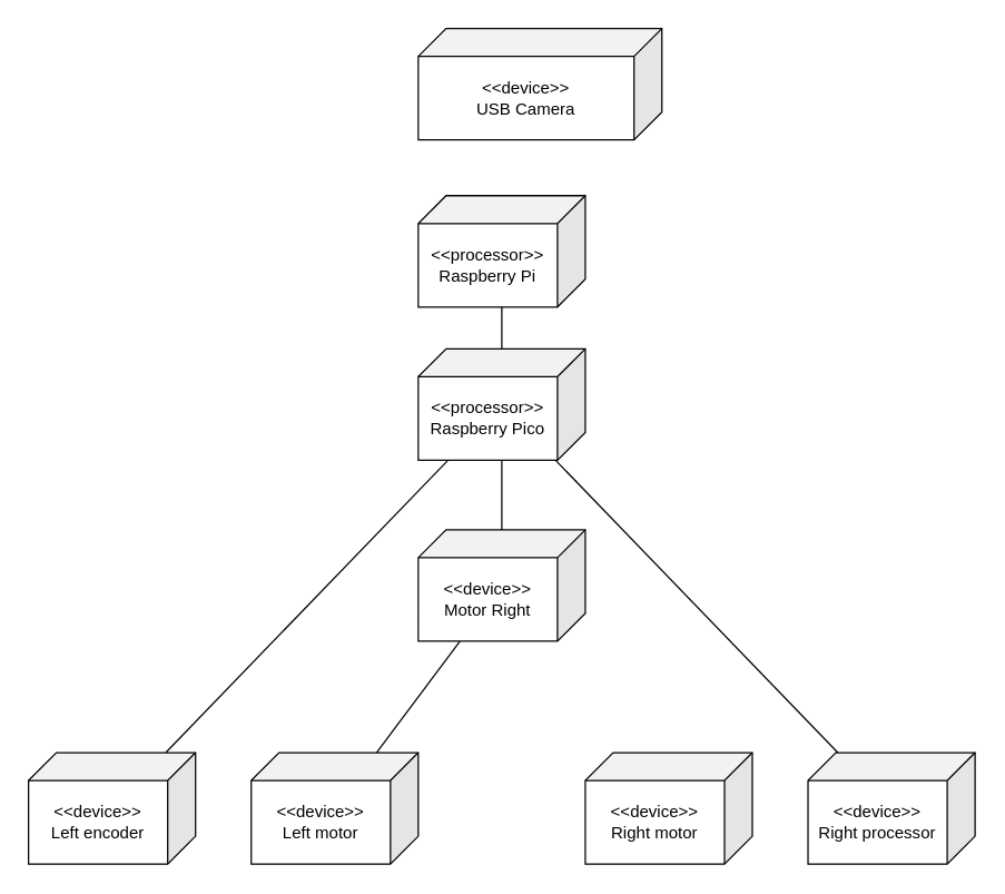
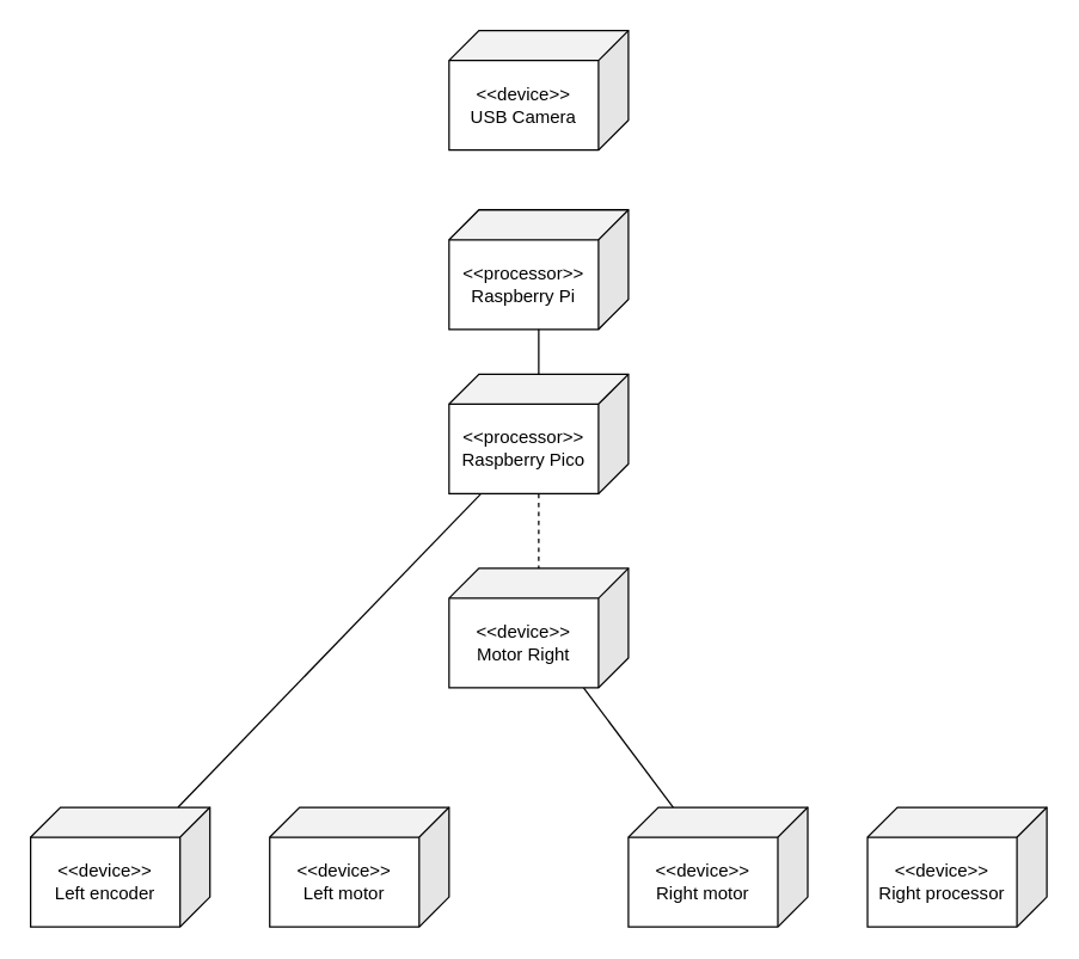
  <mxCell id="0" />
  <mxCell id="1" parent="0" />
- <mxCell id="2" value="&amp;lt;&amp;lt;device&amp;gt;&amp;gt;&lt;br&gt;USB Camera" style="shape=cube;whiteSpace=wrap;html=1;boundedLbl=1;backgroundOutline=1;darkOpacity=0.05;darkOpacity2=0.1;flipV=0;flipH=1;" parent="1" vertex="1"><mxGeometry x="300" y="20" width="175" height="80" as="geometry" /></mxCell>
+ <mxCell id="2" value="&amp;lt;&amp;lt;device&amp;gt;&amp;gt;&lt;br&gt;USB Camera" style="shape=cube;whiteSpace=wrap;html=1;boundedLbl=1;backgroundOutline=1;darkOpacity=0.05;darkOpacity2=0.1;flipV=0;flipH=1;" parent="1" vertex="1"><mxGeometry x="300" y="20" width="120" height="80" as="geometry" /></mxCell>
  <mxCell id="3" value="&amp;lt;&amp;lt;processor&amp;gt;&amp;gt;&lt;br&gt;Raspberry Pi" style="shape=cube;whiteSpace=wrap;html=1;boundedLbl=1;backgroundOutline=1;darkOpacity=0.05;darkOpacity2=0.1;flipV=0;flipH=1;" vertex="1" parent="1"><mxGeometry x="300" y="140" width="120" height="80" as="geometry" /></mxCell>
  <mxCell id="4" style="edgeStyle=none;html=1;strokeColor=default;startArrow=none;startFill=0;endArrow=none;endFill=0;" edge="1" parent="1" source="6" target="10"><mxGeometry relative="1" as="geometry" /></mxCell>
- <mxCell id="5" style="edgeStyle=none;html=1;strokeColor=default;startArrow=none;startFill=0;endArrow=none;endFill=0;" edge="1" parent="1" source="6" target="11"><mxGeometry relative="1" as="geometry" /></mxCell>
  <mxCell id="6" value="&amp;lt;&amp;lt;processor&amp;gt;&amp;gt;&lt;br&gt;Raspberry Pico" style="shape=cube;whiteSpace=wrap;html=1;boundedLbl=1;backgroundOutline=1;darkOpacity=0.05;darkOpacity2=0.1;flipV=0;flipH=1;" vertex="1" parent="1"><mxGeometry x="300" y="250" width="120" height="80" as="geometry" /></mxCell>
- <mxCell id="8" style="edgeStyle=none;html=1;strokeColor=default;startArrow=none;startFill=0;endArrow=none;endFill=0;" edge="1" parent="1" source="9" target="12"><mxGeometry relative="1" as="geometry" /></mxCell>
+ <mxCell id="7" style="edgeStyle=none;html=1;strokeColor=default;startArrow=none;startFill=0;endArrow=none;endFill=0;" edge="1" parent="1" source="9" target="13"><mxGeometry relative="1" as="geometry" /></mxCell>
  <mxCell id="9" value="&amp;lt;&amp;lt;device&amp;gt;&amp;gt;&lt;br&gt;Motor Right" style="shape=cube;whiteSpace=wrap;html=1;boundedLbl=1;backgroundOutline=1;darkOpacity=0.05;darkOpacity2=0.1;flipV=0;flipH=1;" vertex="1" parent="1"><mxGeometry x="300" y="380" width="120" height="80" as="geometry" /></mxCell>
  <mxCell id="10" value="&amp;lt;&amp;lt;device&amp;gt;&amp;gt;&lt;br&gt;Left encoder" style="shape=cube;whiteSpace=wrap;html=1;boundedLbl=1;backgroundOutline=1;darkOpacity=0.05;darkOpacity2=0.1;flipV=0;flipH=1;" vertex="1" parent="1"><mxGeometry x="20" y="540" width="120" height="80" as="geometry" /></mxCell>
  <mxCell id="11" value="&amp;lt;&amp;lt;device&amp;gt;&amp;gt;&lt;br&gt;Right processor" style="shape=cube;whiteSpace=wrap;html=1;boundedLbl=1;backgroundOutline=1;darkOpacity=0.05;darkOpacity2=0.1;flipV=0;flipH=1;" vertex="1" parent="1"><mxGeometry x="580" y="540" width="120" height="80" as="geometry" /></mxCell>
  <mxCell id="12" value="&amp;lt;&amp;lt;device&amp;gt;&amp;gt;&lt;br&gt;Left motor" style="shape=cube;whiteSpace=wrap;html=1;boundedLbl=1;backgroundOutline=1;darkOpacity=0.05;darkOpacity2=0.1;flipV=0;flipH=1;" vertex="1" parent="1"><mxGeometry x="180" y="540" width="120" height="80" as="geometry" /></mxCell>
  <mxCell id="13" value="&amp;lt;&amp;lt;device&amp;gt;&amp;gt;&lt;br&gt;Right motor" style="shape=cube;whiteSpace=wrap;html=1;boundedLbl=1;backgroundOutline=1;darkOpacity=0.05;darkOpacity2=0.1;flipV=0;flipH=1;" vertex="1" parent="1"><mxGeometry x="420" y="540" width="120" height="80" as="geometry" /></mxCell>
  <mxCell id="14" style="edgeStyle=none;html=1;strokeColor=default;endArrow=none;endFill=0;" edge="1" parent="1" source="3" target="6"><mxGeometry relative="1" as="geometry"><mxPoint x="460" y="170" as="sourcePoint" /><mxPoint x="460" y="210" as="targetPoint" /></mxGeometry></mxCell>
- <mxCell id="15" style="edgeStyle=none;html=1;strokeColor=default;endArrow=none;endFill=0;" edge="1" parent="1" source="6" target="9"><mxGeometry relative="1" as="geometry"><mxPoint x="359.74" y="350" as="sourcePoint" /><mxPoint x="359.74" y="380" as="targetPoint" /></mxGeometry></mxCell>
+ <mxCell id="15" style="edgeStyle=none;html=1;strokeColor=default;endArrow=none;endFill=0;dashed=1;" edge="1" parent="1" source="6" target="9"><mxGeometry relative="1" as="geometry"><mxPoint x="359.74" y="350" as="sourcePoint" /><mxPoint x="359.74" y="380" as="targetPoint" /></mxGeometry></mxCell>
